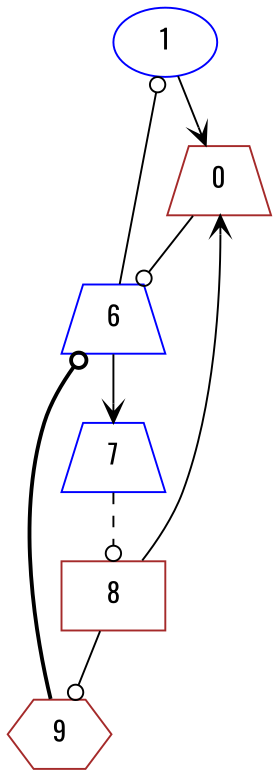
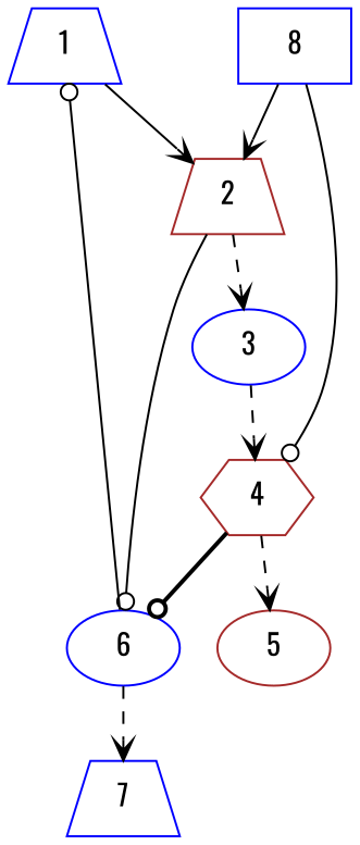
  digraph {
    fontname=Oswald
    node [color=blue fontname=Oswald shape=ellipse]
    edge [arrowhead=vee fontname=Oswald style=solid]
-   1
-   2 [color=brown shape=trapezium label=0]
-   6 [shape=trapezium]
-   4 [color=brown shape=hexagon label=9]
+   1 [shape=trapezium]
+   2 [color=brown shape=trapezium]
+   3
+   6
+   4 [color=brown shape=hexagon]
    7 [shape=trapezium]
-   8 [color=brown shape=box]
+   5 [color=brown]
+   8 [shape=box]
    1 -> 2
+   2 -> 3 [style=dashed]
    2 -> 6 [arrowhead=odot]
+   3 -> 4 [style=dashed]
    6 -> 1 [arrowhead=odot]
-   6 -> 7
+   6 -> 7 [style=dashed]
    4 -> 6 [arrowhead=odot style=bold]
-   7 -> 8 [arrowhead=odot style=dashed]
+   4 -> 5 [style=dashed]
    8 -> 2
    8 -> 4 [arrowhead=odot]
  }
